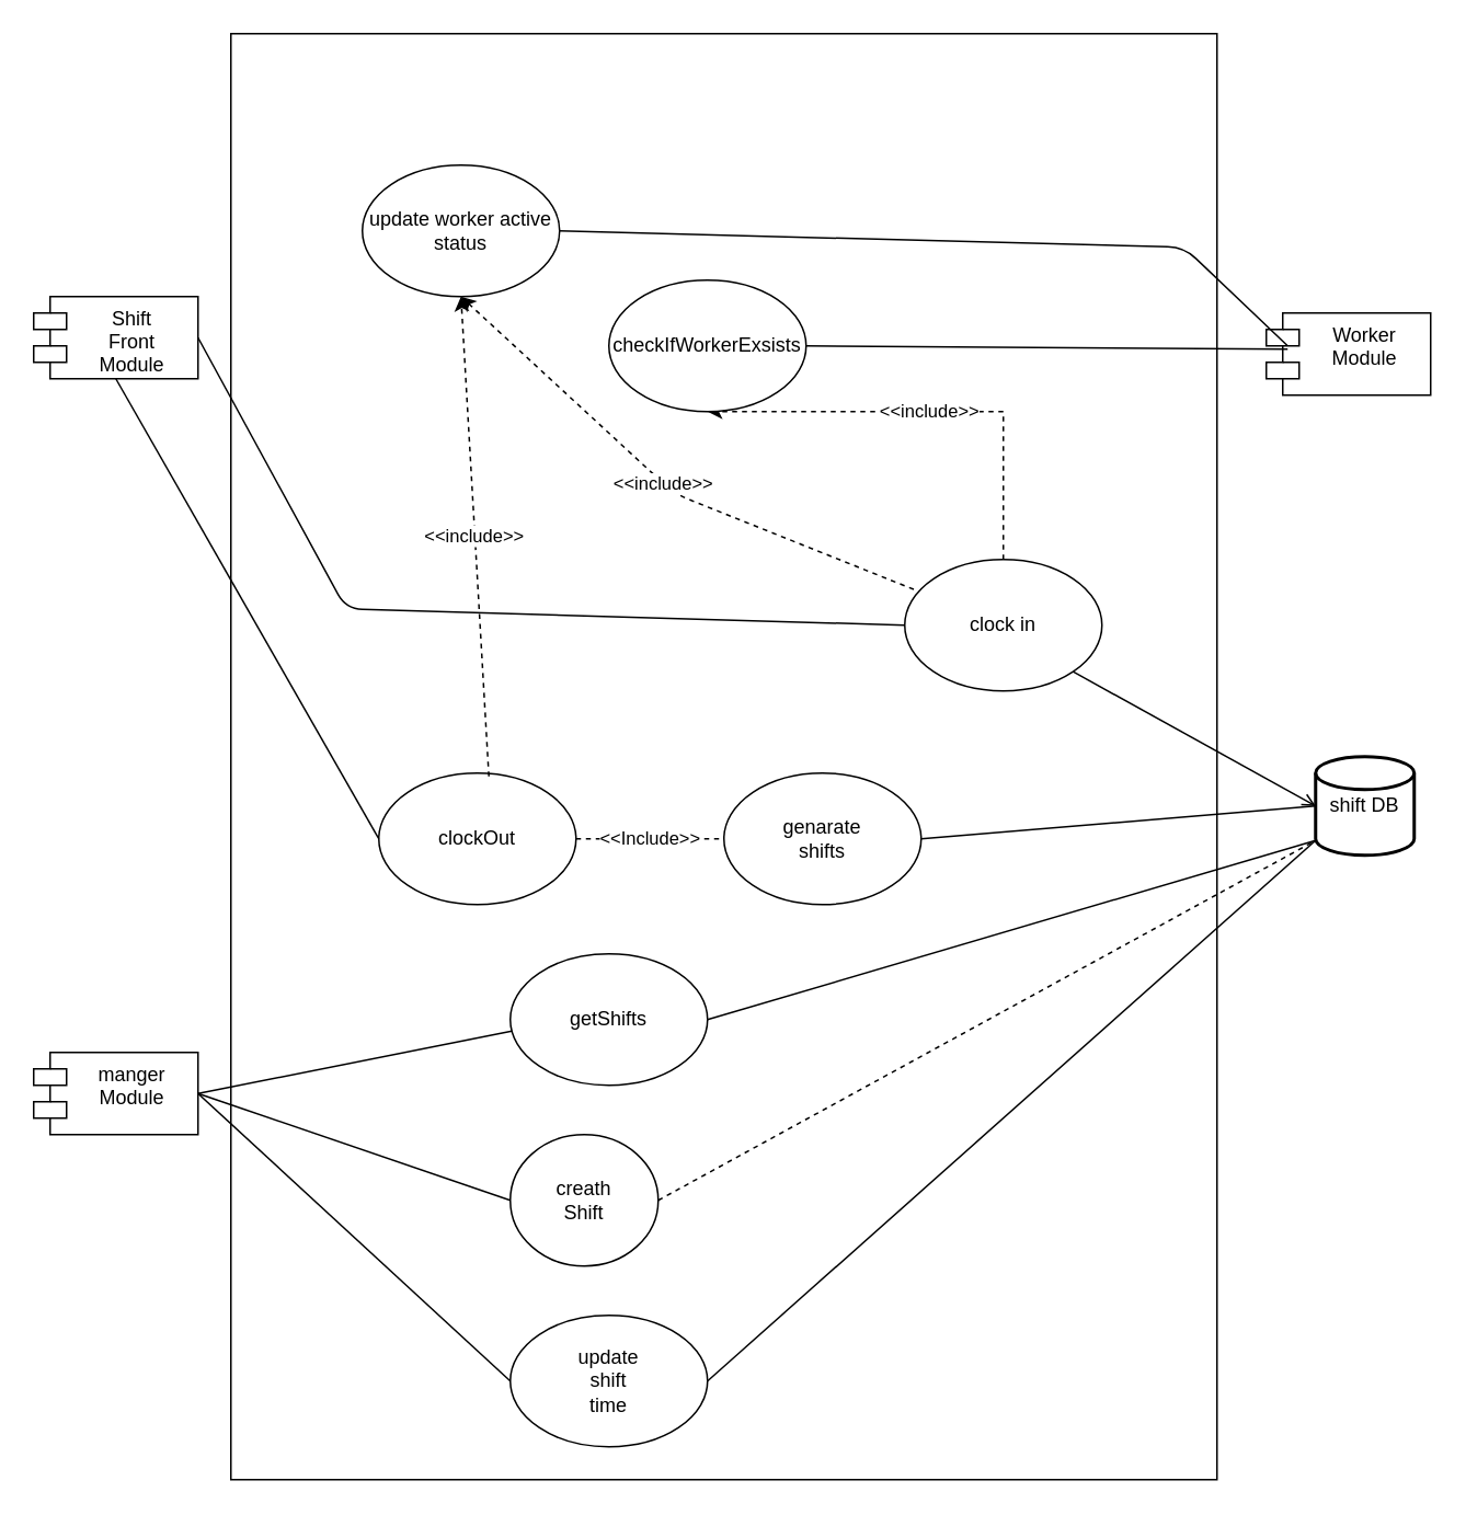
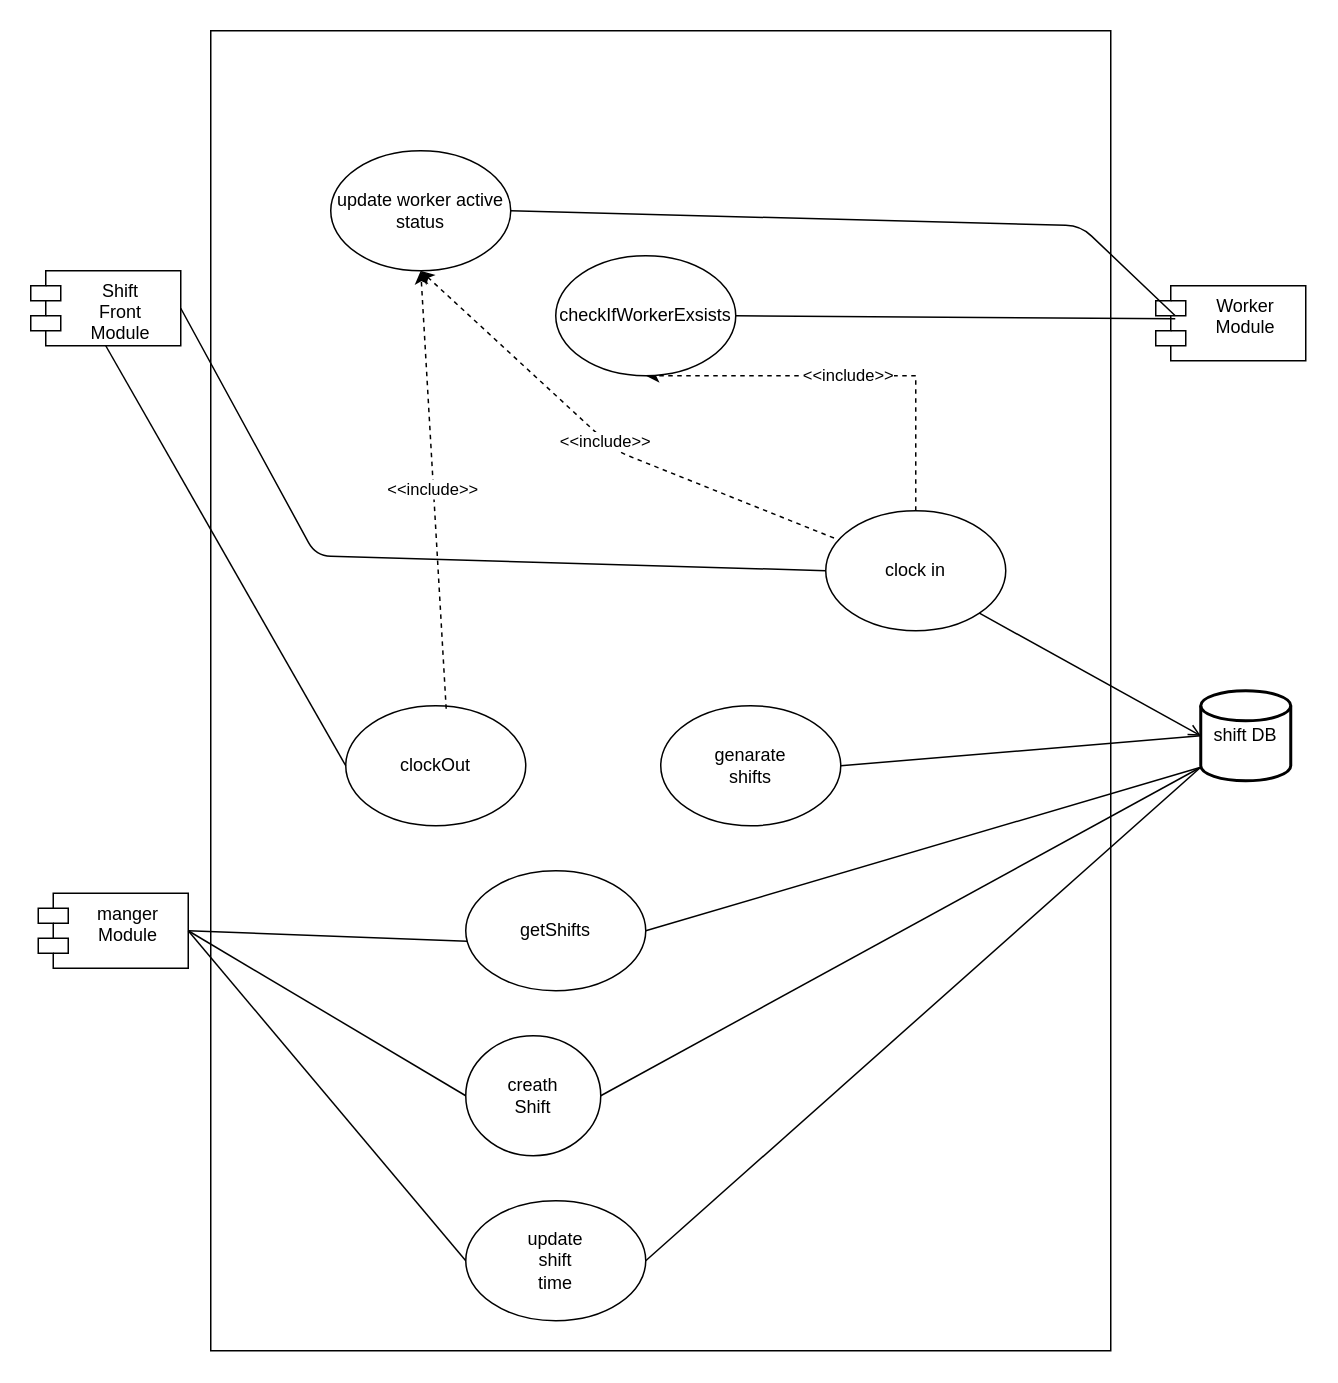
  <mxCell id="0" />
  <mxCell id="1" parent="0" />
  <mxCell id="2" value="" style="rounded=0;whiteSpace=wrap;html=1;" parent="1" vertex="1"><mxGeometry x="140" y="20" width="600" height="880" as="geometry" /></mxCell>
  <mxCell id="3" value="Worker&#10;Module" style="shape=module;align=left;spacingLeft=20;align=center;verticalAlign=top;" parent="1" vertex="1"><mxGeometry x="770" y="190" width="100" height="50" as="geometry" /></mxCell>
  <mxCell id="4" value="Shift&#10;Front&#10;Module" style="shape=module;align=left;spacingLeft=20;align=center;verticalAlign=top;" parent="1" vertex="1"><mxGeometry y="180" width="100" height="50" as="geometry" x="20" /></mxCell>
  <mxCell id="5" value="&amp;lt;&amp;lt;include&amp;gt;&amp;gt;" style="edgeStyle=orthogonalEdgeStyle;rounded=0;orthogonalLoop=1;jettySize=auto;html=1;entryX=0.5;entryY=1;entryDx=0;entryDy=0;dashed=1;" parent="1" source="6" target="7" edge="1"><mxGeometry relative="1" as="geometry"><Array as="points"><mxPoint x="610" y="250" /></Array></mxGeometry></mxCell>
  <mxCell id="6" value="clock in" style="ellipse;whiteSpace=wrap;html=1;" parent="1" vertex="1"><mxGeometry x="550" y="340" width="120" height="80" as="geometry" /></mxCell>
  <mxCell id="7" value="checkIfWorkerExsists" style="ellipse;whiteSpace=wrap;html=1;" parent="1" vertex="1"><mxGeometry x="370" y="170" width="120" height="80" as="geometry" /></mxCell>
  <mxCell id="8" value="" style="endArrow=none;html=1;exitX=1;exitY=0.5;exitDx=0;exitDy=0;entryX=0;entryY=0.5;entryDx=0;entryDy=0;" parent="1" source="4" target="6" edge="1"><mxGeometry width="50" height="50" relative="1" as="geometry"><mxPoint x="420" y="250" as="sourcePoint" /><mxPoint x="470" y="200" as="targetPoint" /><Array as="points"><mxPoint x="210" y="370" /></Array></mxGeometry></mxCell>
  <mxCell id="9" value="" style="endArrow=none;html=1;entryX=1;entryY=0.5;entryDx=0;entryDy=0;exitX=0.13;exitY=0.44;exitDx=0;exitDy=0;exitPerimeter=0;" parent="1" source="3" target="7" edge="1"><mxGeometry width="50" height="50" relative="1" as="geometry"><mxPoint x="570" y="292.5" as="sourcePoint" /><mxPoint x="690" y="467.5" as="targetPoint" /></mxGeometry></mxCell>
  <mxCell id="10" value="clockOut" style="ellipse;whiteSpace=wrap;html=1;" parent="1" vertex="1"><mxGeometry x="230" y="470" width="120" height="80" as="geometry" /></mxCell>
  <mxCell id="11" value="" style="endArrow=none;html=1;exitX=0.5;exitY=1;exitDx=0;exitDy=0;entryX=0;entryY=0.5;entryDx=0;entryDy=0;" parent="1" source="4" target="10" edge="1"><mxGeometry width="50" height="50" relative="1" as="geometry"><mxPoint x="120" y="360" as="sourcePoint" /><mxPoint x="240" y="535" as="targetPoint" /></mxGeometry></mxCell>
  <mxCell id="12" value="genarate&lt;br&gt;shifts" style="ellipse;whiteSpace=wrap;html=1;" parent="1" vertex="1"><mxGeometry x="440" y="470" width="120" height="80" as="geometry" /></mxCell>
- <mxCell id="13" value="&amp;lt;&amp;lt;Include&amp;gt;&amp;gt;" style="endArrow=none;html=1;exitX=1;exitY=0.5;exitDx=0;exitDy=0;entryX=0;entryY=0.5;entryDx=0;entryDy=0;dashed=1;" parent="1" source="10" target="12" edge="1"><mxGeometry width="50" height="50" relative="1" as="geometry"><mxPoint x="510" y="590" as="sourcePoint" /><mxPoint x="670" y="950" as="targetPoint" /></mxGeometry></mxCell>
  <mxCell id="14" value="shift DB" style="strokeWidth=2;html=1;shape=mxgraph.flowchart.database;whiteSpace=wrap;" parent="1" vertex="1"><mxGeometry x="800" y="460" width="60" height="60" as="geometry" /></mxCell>
  <mxCell id="15" value="" style="endArrow=none;html=1;exitX=1;exitY=0.5;exitDx=0;exitDy=0;entryX=0;entryY=0.5;entryDx=0;entryDy=0;entryPerimeter=0;" parent="1" source="12" target="14" edge="1"><mxGeometry width="50" height="50" relative="1" as="geometry"><mxPoint x="670" y="550" as="sourcePoint" /><mxPoint x="830" y="910" as="targetPoint" /></mxGeometry></mxCell>
  <mxCell id="16" value="" style="endArrow=open;html=1;exitX=1;exitY=1;exitDx=0;exitDy=0;entryX=0;entryY=0.5;entryDx=0;entryDy=0;entryPerimeter=0;" parent="1" source="6" target="14" edge="1"><mxGeometry width="50" height="50" relative="1" as="geometry"><mxPoint x="540" y="440" as="sourcePoint" /><mxPoint x="810" y="440" as="targetPoint" /></mxGeometry></mxCell>
  <mxCell id="17" value="getShifts" style="ellipse;whiteSpace=wrap;html=1;" parent="1" vertex="1"><mxGeometry x="310" y="580" width="120" height="80" as="geometry" /></mxCell>
- <mxCell id="18" value="manger&#10;Module" style="shape=module;align=left;spacingLeft=20;align=center;verticalAlign=top;" parent="1" vertex="1"><mxGeometry y="640" width="100" height="50" as="geometry" x="20" /></mxCell>
+ <mxCell id="18" value="manger&#10;Module" style="shape=module;align=left;spacingLeft=20;align=center;verticalAlign=top;" parent="1" vertex="1"><mxGeometry x="25" y="595" width="100" height="50" as="geometry" /></mxCell>
  <mxCell id="19" value="" style="endArrow=none;html=1;exitX=1;exitY=0.5;exitDx=0;exitDy=0;entryX=0.008;entryY=0.588;entryDx=0;entryDy=0;entryPerimeter=0;" parent="1" source="18" target="17" edge="1"><mxGeometry width="50" height="50" relative="1" as="geometry"><mxPoint x="450" y="730" as="sourcePoint" /><mxPoint x="610" y="1090" as="targetPoint" /></mxGeometry></mxCell>
  <mxCell id="20" value="" style="endArrow=none;html=1;exitX=1;exitY=0.5;exitDx=0;exitDy=0;entryX=0;entryY=0.85;entryDx=0;entryDy=0;entryPerimeter=0;" parent="1" source="17" target="14" edge="1"><mxGeometry width="50" height="50" relative="1" as="geometry"><mxPoint x="430" y="690" as="sourcePoint" /><mxPoint x="530.96" y="847.04" as="targetPoint" /></mxGeometry></mxCell>
  <mxCell id="21" value="update&lt;br&gt;shift&lt;br&gt;time" style="ellipse;whiteSpace=wrap;html=1;" parent="1" vertex="1"><mxGeometry x="310" y="800" width="120" height="80" as="geometry" /></mxCell>
  <mxCell id="22" value="" style="endArrow=none;html=1;exitX=1;exitY=0.5;exitDx=0;exitDy=0;entryX=0;entryY=0.5;entryDx=0;entryDy=0;" parent="1" source="18" target="21" edge="1"><mxGeometry width="50" height="50" relative="1" as="geometry"><mxPoint x="140" y="777.96" as="sourcePoint" /><mxPoint x="360.96" y="740" as="targetPoint" /></mxGeometry></mxCell>
  <mxCell id="23" value="" style="endArrow=none;html=1;exitX=1;exitY=0.5;exitDx=0;exitDy=0;entryX=0;entryY=0.85;entryDx=0;entryDy=0;entryPerimeter=0;" parent="1" source="21" target="14" edge="1"><mxGeometry width="50" height="50" relative="1" as="geometry"><mxPoint x="470" y="630" as="sourcePoint" /><mxPoint x="810" y="521" as="targetPoint" /></mxGeometry></mxCell>
  <mxCell id="24" value="creath&lt;br&gt;Shift" style="ellipse;whiteSpace=wrap;html=1;" parent="1" vertex="1"><mxGeometry x="310" y="690" width="90" height="80" as="geometry" /></mxCell>
  <mxCell id="25" value="" style="endArrow=none;html=1;exitX=1;exitY=0.5;exitDx=0;exitDy=0;entryX=0;entryY=0.5;entryDx=0;entryDy=0;" parent="1" source="18" target="24" edge="1"><mxGeometry width="50" height="50" relative="1" as="geometry"><mxPoint x="159.04" y="717.96" as="sourcePoint" /><mxPoint x="350" y="680" as="targetPoint" /></mxGeometry></mxCell>
- <mxCell id="26" value="" style="endArrow=none;html=1;exitX=1;exitY=0.5;exitDx=0;exitDy=0;entryX=0;entryY=0.85;entryDx=0;entryDy=0;entryPerimeter=0;dashed=1;" parent="1" source="24" target="14" edge="1"><mxGeometry width="50" height="50" relative="1" as="geometry"><mxPoint x="440" y="630" as="sourcePoint" /><mxPoint x="810" y="521" as="targetPoint" /></mxGeometry></mxCell>
+ <mxCell id="26" value="" style="endArrow=none;html=1;exitX=1;exitY=0.5;exitDx=0;exitDy=0;entryX=0;entryY=0.85;entryDx=0;entryDy=0;entryPerimeter=0;" parent="1" source="24" target="14" edge="1"><mxGeometry width="50" height="50" relative="1" as="geometry"><mxPoint x="440" y="630" as="sourcePoint" /><mxPoint x="810" y="521" as="targetPoint" /></mxGeometry></mxCell>
  <mxCell id="27" value="update worker active status" style="ellipse;whiteSpace=wrap;html=1;" vertex="1" parent="1"><mxGeometry x="220" y="100" width="120" height="80" as="geometry" /></mxCell>
  <mxCell id="28" value="&amp;lt;&amp;lt;include&amp;gt;&amp;gt;" style="endArrow=none;html=1;exitX=0.5;exitY=1;exitDx=0;exitDy=0;dashed=1;endFill=0;startArrow=classic;startFill=1;" edge="1" parent="1" source="27" target="6"><mxGeometry width="50" height="50" relative="1" as="geometry"><mxPoint x="410" y="300" as="sourcePoint" /><mxPoint x="460" y="250" as="targetPoint" /><Array as="points"><mxPoint x="410" y="300" /></Array></mxGeometry></mxCell>
  <mxCell id="29" value="" style="endArrow=none;html=1;entryX=1;entryY=0.5;entryDx=0;entryDy=0;exitX=0.13;exitY=0.4;exitDx=0;exitDy=0;exitPerimeter=0;" edge="1" parent="1" source="3" target="27"><mxGeometry width="50" height="50" relative="1" as="geometry"><mxPoint x="770" y="141" as="sourcePoint" /><mxPoint x="477" y="139" as="targetPoint" /><Array as="points"><mxPoint x="720" y="150" /></Array></mxGeometry></mxCell>
  <mxCell id="30" value="&amp;lt;&amp;lt;include&amp;gt;&amp;gt;" style="endArrow=classic;html=1;dashed=1;exitX=0.558;exitY=0.025;exitDx=0;exitDy=0;exitPerimeter=0;startArrow=none;startFill=0;endFill=1;" edge="1" parent="1" source="10"><mxGeometry width="50" height="50" relative="1" as="geometry"><mxPoint x="220" y="330" as="sourcePoint" /><mxPoint x="280" y="180" as="targetPoint" /></mxGeometry></mxCell>
